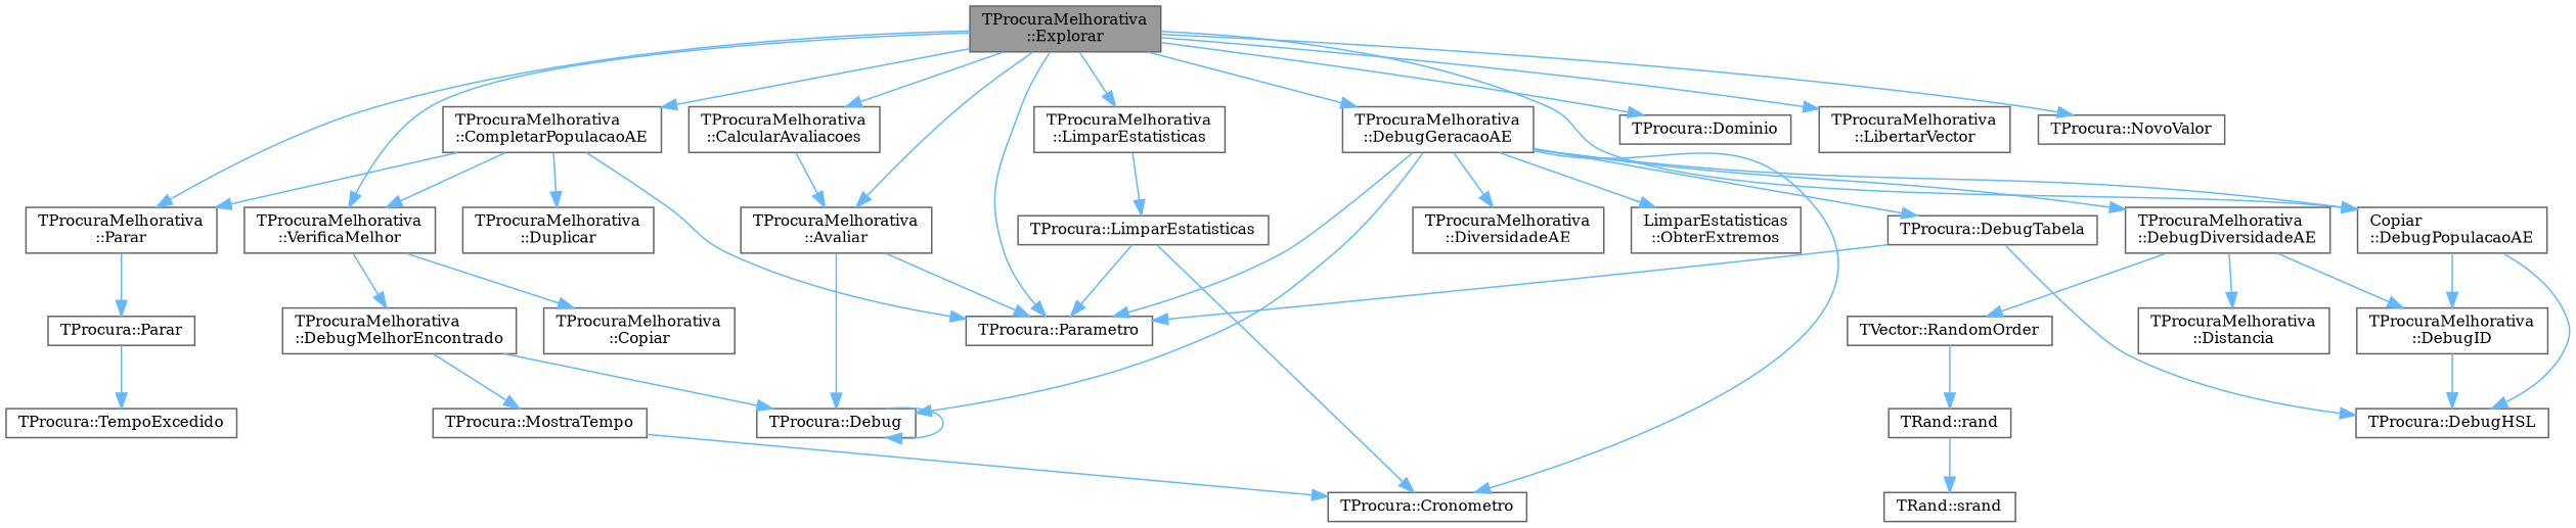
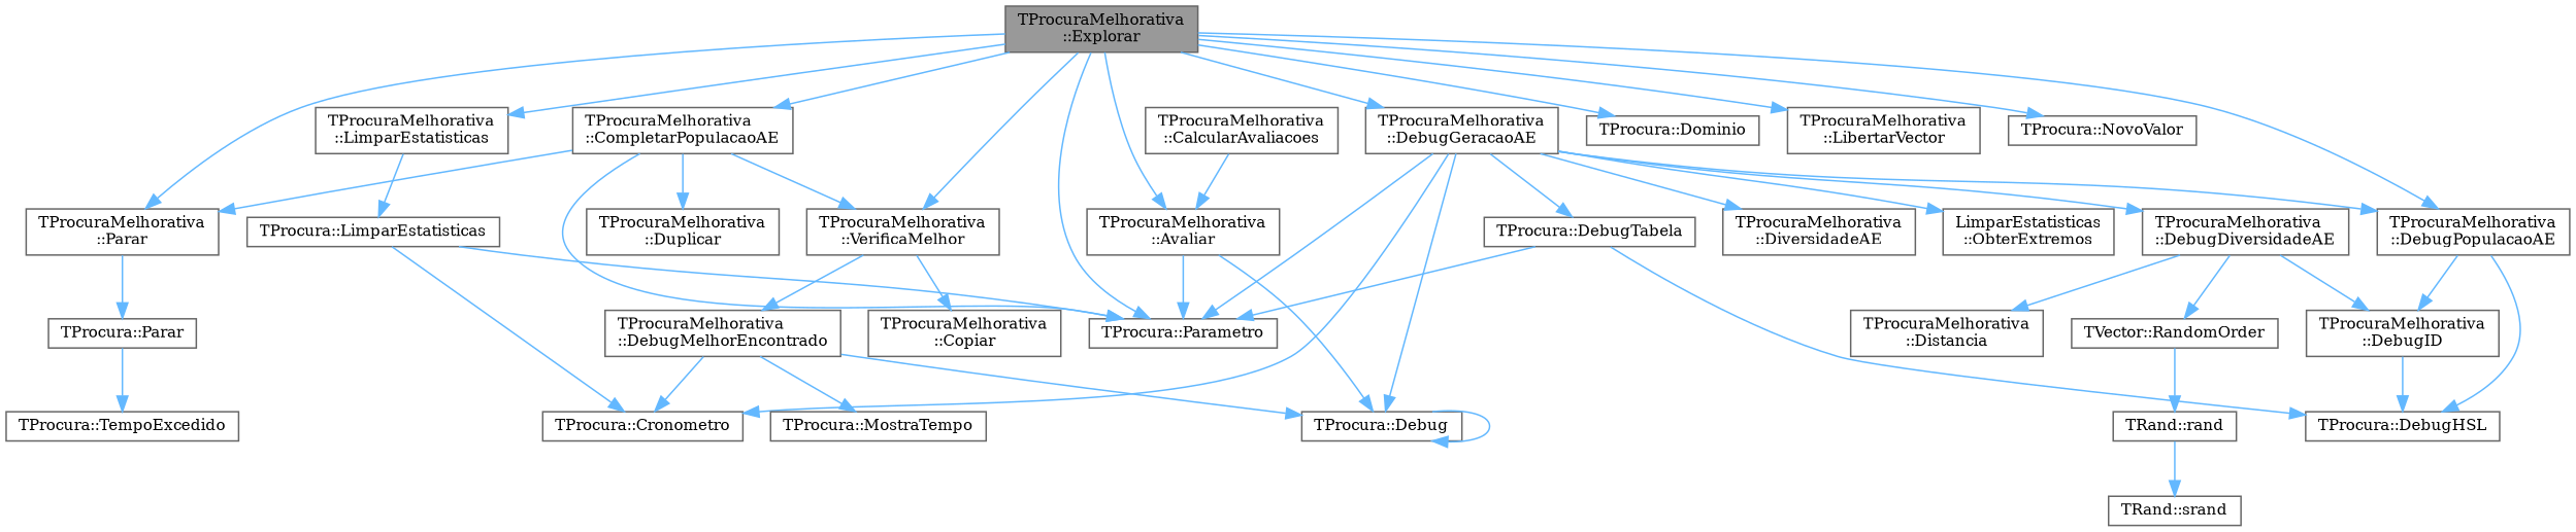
  digraph {
    fontname="DejaVu Serif"
    rankdir=TB
    node [color=grey40 fillcolor=white fontname="DejaVu Serif" fontsize=10 shape=box style=filled]
    edge [color=steelblue1 fontname="DejaVu Serif" fontsize=10 labelfontname=Helvetica labelfontsize=10 style=solid]
    n1 [color=gray40 fillcolor=grey60 fontcolor=black height=0.2 label="TProcuraMelhorativa\l::Explorar" width=0.4]
    n2 [height=0.2 label="TProcuraMelhorativa\l::Avaliar" width=0.4]
    n3 [height=0.2 label="TProcura::Parametro" width=0.4]
    n4 [height=0.2 label="TProcuraMelhorativa\l::CalcularAvaliacoes" width=0.4]
    n5 [height=0.2 label="TProcuraMelhorativa\l::CompletarPopulacaoAE" width=0.4]
    n6 [height=0.2 label="TProcuraMelhorativa\l::Parar" width=0.4]
    n7 [height=0.2 label="TProcuraMelhorativa\l::VerificaMelhor" width=0.4]
    n8 [height=0.2 label="TProcuraMelhorativa\l::DebugGeracaoAE" width=0.4]
-   n9 [height=0.2 label="Copiar\l::DebugPopulacaoAE" width=0.4]
+   n9 [height=0.2 label="TProcuraMelhorativa\l::DebugPopulacaoAE" width=0.4]
    n10 [height=0.2 label="TProcura::Dominio" width=0.4]
    n11 [height=0.2 label="TProcuraMelhorativa\l::LibertarVector" width=0.4]
    n12 [height=0.2 label="TProcuraMelhorativa\l::LimparEstatisticas" width=0.4]
    n13 [height=0.2 label="TProcura::NovoValor" width=0.4]
    n14 [height=0.2 label="TProcura::Debug" width=0.4]
    n15 [height=0.2 label="TProcuraMelhorativa\l::Duplicar" width=0.4]
    n16 [height=0.2 label="TProcura::Parar" width=0.4]
    n17 [height=0.2 label="TProcuraMelhorativa\l::Copiar" width=0.4]
    n18 [height=0.2 label="TProcuraMelhorativa\l::DebugMelhorEncontrado" width=0.4]
    n19 [height=0.2 label="TProcura::Cronometro" width=0.4]
    n20 [height=0.2 label="TProcuraMelhorativa\l::DebugDiversidadeAE" width=0.4]
    n21 [height=0.2 label="TProcura::DebugTabela" width=0.4]
    n22 [height=0.2 label="TProcuraMelhorativa\l::DiversidadeAE" width=0.4]
    n23 [height=0.2 label="LimparEstatisticas\l::ObterExtremos" width=0.4]
    n24 [height=0.2 label="TProcuraMelhorativa\l::DebugID" width=0.4]
    n25 [height=0.2 label="TProcura::DebugHSL" width=0.4]
    n26 [height=0.2 label="TProcura::LimparEstatisticas" width=0.4]
    n27 [height=0.2 label="TProcura::TempoExcedido" width=0.4]
    n28 [height=0.2 label="TProcura::MostraTempo" width=0.4]
    n29 [height=0.2 label="TProcuraMelhorativa\l::Distancia" width=0.4]
    n30 [height=0.2 label="TVector::RandomOrder" width=0.4]
    n31 [height=0.2 label="TRand::rand" width=0.4]
    n32 [height=0.2 label="TRand::srand" width=0.4]
    n1 -> n2
    n1 -> n3
-   n1 -> n4
    n1 -> n5
    n1 -> n6
    n1 -> n7
    n1 -> n8
    n1 -> n9
    n1 -> n10
    n1 -> n11
    n1 -> n12
    n1 -> n13
    n2 -> n3
    n2 -> n14
    n4 -> n2
    n5 -> n3
    n5 -> n6
    n5 -> n7
    n5 -> n15
    n6 -> n16
    n7 -> n17
    n7 -> n18
    n8 -> n3
    n8 -> n9
    n8 -> n14
    n8 -> n19
    n8 -> n20
    n8 -> n21
    n8 -> n22
    n8 -> n23
    n9 -> n24
    n9 -> n25
    n12 -> n26
    n14 -> n14
    n16 -> n27
    n18 -> n14
-   n28 -> n19
+   n18 -> n19
    n18 -> n28
    n20 -> n24
    n20 -> n29
    n20 -> n30
    n21 -> n3
    n21 -> n25
    n24 -> n25
    n26 -> n3
    n26 -> n19
    n30 -> n31
    n31 -> n32
  }
